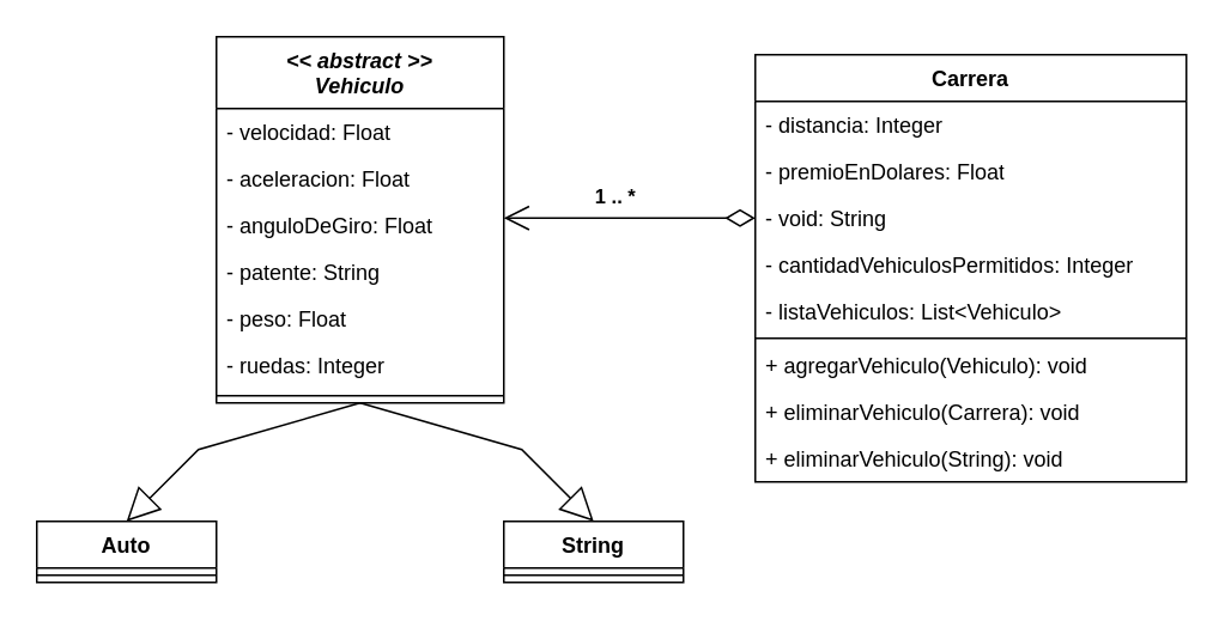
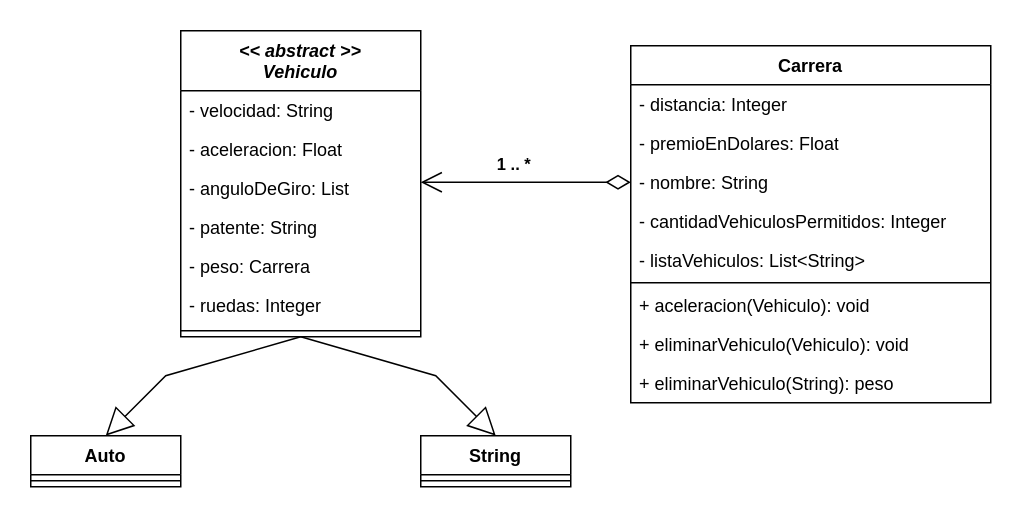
  <mxCell id="0" />
  <mxCell id="1" parent="0" />
  <mxCell id="2" value="&lt;&lt; abstract &gt;&gt;&#10;Vehiculo" style="swimlane;fontStyle=3;align=center;verticalAlign=top;childLayout=stackLayout;horizontal=1;startSize=40;horizontalStack=0;resizeParent=1;resizeLast=0;collapsible=1;marginBottom=0;rounded=0;shadow=0;strokeWidth=1;" parent="1" vertex="1"><mxGeometry x="120" y="20" width="160" height="204" as="geometry"><mxRectangle x="220" y="120" width="160" height="26" as="alternateBounds" /></mxGeometry></mxCell>
- <mxCell id="3" value="- velocidad: Float" style="text;align=left;verticalAlign=top;spacingLeft=4;spacingRight=4;overflow=hidden;rotatable=0;points=[[0,0.5],[1,0.5]];portConstraint=eastwest;" vertex="1" parent="2"><mxGeometry y="40" width="160" height="26" as="geometry" /></mxCell>
+ <mxCell id="3" value="- velocidad: String" style="text;align=left;verticalAlign=top;spacingLeft=4;spacingRight=4;overflow=hidden;rotatable=0;points=[[0,0.5],[1,0.5]];portConstraint=eastwest;" vertex="1" parent="2"><mxGeometry y="40" width="160" height="26" as="geometry" /></mxCell>
  <mxCell id="4" value="- aceleracion: Float" style="text;align=left;verticalAlign=top;spacingLeft=4;spacingRight=4;overflow=hidden;rotatable=0;points=[[0,0.5],[1,0.5]];portConstraint=eastwest;" vertex="1" parent="2"><mxGeometry y="66" width="160" height="26" as="geometry" /></mxCell>
- <mxCell id="5" value="- anguloDeGiro: Float" style="text;align=left;verticalAlign=top;spacingLeft=4;spacingRight=4;overflow=hidden;rotatable=0;points=[[0,0.5],[1,0.5]];portConstraint=eastwest;" vertex="1" parent="2"><mxGeometry y="92" width="160" height="26" as="geometry" /></mxCell>
+ <mxCell id="5" value="- anguloDeGiro: List" style="text;align=left;verticalAlign=top;spacingLeft=4;spacingRight=4;overflow=hidden;rotatable=0;points=[[0,0.5],[1,0.5]];portConstraint=eastwest;" vertex="1" parent="2"><mxGeometry y="92" width="160" height="26" as="geometry" /></mxCell>
  <mxCell id="6" value="- patente: String" style="text;align=left;verticalAlign=top;spacingLeft=4;spacingRight=4;overflow=hidden;rotatable=0;points=[[0,0.5],[1,0.5]];portConstraint=eastwest;" vertex="1" parent="2"><mxGeometry y="118" width="160" height="26" as="geometry" /></mxCell>
- <mxCell id="7" value="- peso: Float" style="text;align=left;verticalAlign=top;spacingLeft=4;spacingRight=4;overflow=hidden;rotatable=0;points=[[0,0.5],[1,0.5]];portConstraint=eastwest;" vertex="1" parent="2"><mxGeometry y="144" width="160" height="26" as="geometry" /></mxCell>
+ <mxCell id="7" value="- peso: Carrera" style="text;align=left;verticalAlign=top;spacingLeft=4;spacingRight=4;overflow=hidden;rotatable=0;points=[[0,0.5],[1,0.5]];portConstraint=eastwest;" vertex="1" parent="2"><mxGeometry y="144" width="160" height="26" as="geometry" /></mxCell>
  <mxCell id="8" value="- ruedas: Integer" style="text;align=left;verticalAlign=top;spacingLeft=4;spacingRight=4;overflow=hidden;rotatable=0;points=[[0,0.5],[1,0.5]];portConstraint=eastwest;" vertex="1" parent="2"><mxGeometry y="170" width="160" height="26" as="geometry" /></mxCell>
  <mxCell id="9" value="" style="line;html=1;strokeWidth=1;align=left;verticalAlign=middle;spacingTop=-1;spacingLeft=3;spacingRight=3;rotatable=0;labelPosition=right;points=[];portConstraint=eastwest;" parent="2" vertex="1"><mxGeometry y="196" width="160" height="8" as="geometry" /></mxCell>
  <mxCell id="10" value="Carrera" style="swimlane;fontStyle=1;align=center;verticalAlign=top;childLayout=stackLayout;horizontal=1;startSize=26;horizontalStack=0;resizeParent=1;resizeParentMax=0;resizeLast=0;collapsible=1;marginBottom=0;whiteSpace=wrap;html=1;" vertex="1" parent="1"><mxGeometry x="420" y="30" width="240" height="238" as="geometry" /></mxCell>
  <mxCell id="11" value="- distancia: Integer" style="text;strokeColor=none;fillColor=none;align=left;verticalAlign=top;spacingLeft=4;spacingRight=4;overflow=hidden;rotatable=0;points=[[0,0.5],[1,0.5]];portConstraint=eastwest;whiteSpace=wrap;html=1;" vertex="1" parent="10"><mxGeometry y="26" width="240" height="26" as="geometry" /></mxCell>
  <mxCell id="12" value="- premioEnDolares: Float" style="text;strokeColor=none;fillColor=none;align=left;verticalAlign=top;spacingLeft=4;spacingRight=4;overflow=hidden;rotatable=0;points=[[0,0.5],[1,0.5]];portConstraint=eastwest;whiteSpace=wrap;html=1;" vertex="1" parent="10"><mxGeometry y="52" width="240" height="26" as="geometry" /></mxCell>
- <mxCell id="13" value="- void: String" style="text;strokeColor=none;fillColor=none;align=left;verticalAlign=top;spacingLeft=4;spacingRight=4;overflow=hidden;rotatable=0;points=[[0,0.5],[1,0.5]];portConstraint=eastwest;whiteSpace=wrap;html=1;" vertex="1" parent="10"><mxGeometry y="78" width="240" height="26" as="geometry" /></mxCell>
+ <mxCell id="13" value="- nombre: String" style="text;strokeColor=none;fillColor=none;align=left;verticalAlign=top;spacingLeft=4;spacingRight=4;overflow=hidden;rotatable=0;points=[[0,0.5],[1,0.5]];portConstraint=eastwest;whiteSpace=wrap;html=1;" vertex="1" parent="10"><mxGeometry y="78" width="240" height="26" as="geometry" /></mxCell>
  <mxCell id="14" value="- cantidadVehiculosPermitidos: Integer" style="text;strokeColor=none;fillColor=none;align=left;verticalAlign=top;spacingLeft=4;spacingRight=4;overflow=hidden;rotatable=0;points=[[0,0.5],[1,0.5]];portConstraint=eastwest;whiteSpace=wrap;html=1;" vertex="1" parent="10"><mxGeometry y="104" width="240" height="26" as="geometry" /></mxCell>
- <mxCell id="15" value="- listaVehiculos: List&amp;lt;Vehiculo&amp;gt;" style="text;strokeColor=none;fillColor=none;align=left;verticalAlign=top;spacingLeft=4;spacingRight=4;overflow=hidden;rotatable=0;points=[[0,0.5],[1,0.5]];portConstraint=eastwest;whiteSpace=wrap;html=1;" vertex="1" parent="10"><mxGeometry y="130" width="240" height="26" as="geometry" /></mxCell>
+ <mxCell id="15" value="- listaVehiculos: List&amp;lt;String&amp;gt;" style="text;strokeColor=none;fillColor=none;align=left;verticalAlign=top;spacingLeft=4;spacingRight=4;overflow=hidden;rotatable=0;points=[[0,0.5],[1,0.5]];portConstraint=eastwest;whiteSpace=wrap;html=1;" vertex="1" parent="10"><mxGeometry y="130" width="240" height="26" as="geometry" /></mxCell>
  <mxCell id="16" value="" style="line;strokeWidth=1;fillColor=none;align=left;verticalAlign=middle;spacingTop=-1;spacingLeft=3;spacingRight=3;rotatable=0;labelPosition=right;points=[];portConstraint=eastwest;strokeColor=inherit;" vertex="1" parent="10"><mxGeometry y="156" width="240" height="4" as="geometry" /></mxCell>
- <mxCell id="17" value="+ agregarVehiculo(Vehiculo): void" style="text;strokeColor=none;fillColor=none;align=left;verticalAlign=top;spacingLeft=4;spacingRight=4;overflow=hidden;rotatable=0;points=[[0,0.5],[1,0.5]];portConstraint=eastwest;whiteSpace=wrap;html=1;" vertex="1" parent="10"><mxGeometry y="160" width="240" height="26" as="geometry" /></mxCell>
- <mxCell id="18" value="+ eliminarVehiculo(Carrera): void" style="text;strokeColor=none;fillColor=none;align=left;verticalAlign=top;spacingLeft=4;spacingRight=4;overflow=hidden;rotatable=0;points=[[0,0.5],[1,0.5]];portConstraint=eastwest;whiteSpace=wrap;html=1;" vertex="1" parent="10"><mxGeometry y="186" width="240" height="26" as="geometry" /></mxCell>
- <mxCell id="19" value="+ eliminarVehiculo(String): void" style="text;strokeColor=none;fillColor=none;align=left;verticalAlign=top;spacingLeft=4;spacingRight=4;overflow=hidden;rotatable=0;points=[[0,0.5],[1,0.5]];portConstraint=eastwest;whiteSpace=wrap;html=1;" vertex="1" parent="10"><mxGeometry y="212" width="240" height="26" as="geometry" /></mxCell>
+ <mxCell id="17" value="+ aceleracion(Vehiculo): void" style="text;strokeColor=none;fillColor=none;align=left;verticalAlign=top;spacingLeft=4;spacingRight=4;overflow=hidden;rotatable=0;points=[[0,0.5],[1,0.5]];portConstraint=eastwest;whiteSpace=wrap;html=1;" vertex="1" parent="10"><mxGeometry y="160" width="240" height="26" as="geometry" /></mxCell>
+ <mxCell id="18" value="+ eliminarVehiculo(Vehiculo): void" style="text;strokeColor=none;fillColor=none;align=left;verticalAlign=top;spacingLeft=4;spacingRight=4;overflow=hidden;rotatable=0;points=[[0,0.5],[1,0.5]];portConstraint=eastwest;whiteSpace=wrap;html=1;" vertex="1" parent="10"><mxGeometry y="186" width="240" height="26" as="geometry" /></mxCell>
+ <mxCell id="19" value="+ eliminarVehiculo(String): peso" style="text;strokeColor=none;fillColor=none;align=left;verticalAlign=top;spacingLeft=4;spacingRight=4;overflow=hidden;rotatable=0;points=[[0,0.5],[1,0.5]];portConstraint=eastwest;whiteSpace=wrap;html=1;" vertex="1" parent="10"><mxGeometry y="212" width="240" height="26" as="geometry" /></mxCell>
  <mxCell id="20" value="" style="endArrow=open;html=1;endSize=12;startArrow=diamondThin;startSize=14;startFill=0;edgeStyle=orthogonalEdgeStyle;align=left;verticalAlign=bottom;rounded=0;exitX=0;exitY=0.5;exitDx=0;exitDy=0;" edge="1" parent="1" source="13"><mxGeometry x="-0.875" y="-11" relative="1" as="geometry"><mxPoint x="420" y="100" as="sourcePoint" /><mxPoint x="280" y="121" as="targetPoint" /><mxPoint as="offset" /></mxGeometry></mxCell>
  <mxCell id="21" value="&lt;b&gt;1 .. *&lt;/b&gt;" style="edgeLabel;html=1;align=center;verticalAlign=middle;resizable=0;points=[];" vertex="1" connectable="0" parent="20"><mxGeometry x="-0.887" y="-20" relative="1" as="geometry"><mxPoint x="-71" y="7" as="offset" /></mxGeometry></mxCell>
  <mxCell id="22" value="Auto" style="swimlane;fontStyle=1;align=center;verticalAlign=top;childLayout=stackLayout;horizontal=1;startSize=26;horizontalStack=0;resizeParent=1;resizeParentMax=0;resizeLast=0;collapsible=1;marginBottom=0;whiteSpace=wrap;html=1;" vertex="1" parent="1"><mxGeometry x="20" y="290" width="100" height="34" as="geometry" /></mxCell>
  <mxCell id="23" value="" style="line;strokeWidth=1;fillColor=none;align=left;verticalAlign=middle;spacingTop=-1;spacingLeft=3;spacingRight=3;rotatable=0;labelPosition=right;points=[];portConstraint=eastwest;strokeColor=inherit;" vertex="1" parent="22"><mxGeometry y="26" width="100" height="8" as="geometry" /></mxCell>
  <mxCell id="24" value="String" style="swimlane;fontStyle=1;align=center;verticalAlign=top;childLayout=stackLayout;horizontal=1;startSize=26;horizontalStack=0;resizeParent=1;resizeParentMax=0;resizeLast=0;collapsible=1;marginBottom=0;whiteSpace=wrap;html=1;" vertex="1" parent="1"><mxGeometry x="280" y="290" width="100" height="34" as="geometry" /></mxCell>
  <mxCell id="25" value="" style="line;strokeWidth=1;fillColor=none;align=left;verticalAlign=middle;spacingTop=-1;spacingLeft=3;spacingRight=3;rotatable=0;labelPosition=right;points=[];portConstraint=eastwest;strokeColor=inherit;" vertex="1" parent="24"><mxGeometry y="26" width="100" height="8" as="geometry" /></mxCell>
  <mxCell id="26" value="" style="endArrow=block;endSize=16;endFill=0;html=1;rounded=0;exitX=0.5;exitY=1;exitDx=0;exitDy=0;entryX=0.5;entryY=0;entryDx=0;entryDy=0;" edge="1" parent="1" source="2" target="22"><mxGeometry width="160" relative="1" as="geometry"><mxPoint x="420" y="110" as="sourcePoint" /><mxPoint x="580" y="110" as="targetPoint" /><Array as="points"><mxPoint x="110" y="250" /></Array></mxGeometry></mxCell>
  <mxCell id="27" value="" style="endArrow=block;endSize=16;endFill=0;html=1;rounded=0;exitX=0.5;exitY=1;exitDx=0;exitDy=0;entryX=0.5;entryY=0;entryDx=0;entryDy=0;" edge="1" parent="1" source="2" target="24"><mxGeometry width="160" relative="1" as="geometry"><mxPoint x="420" y="110" as="sourcePoint" /><mxPoint x="580" y="110" as="targetPoint" /><Array as="points"><mxPoint x="290" y="250" /></Array></mxGeometry></mxCell>
